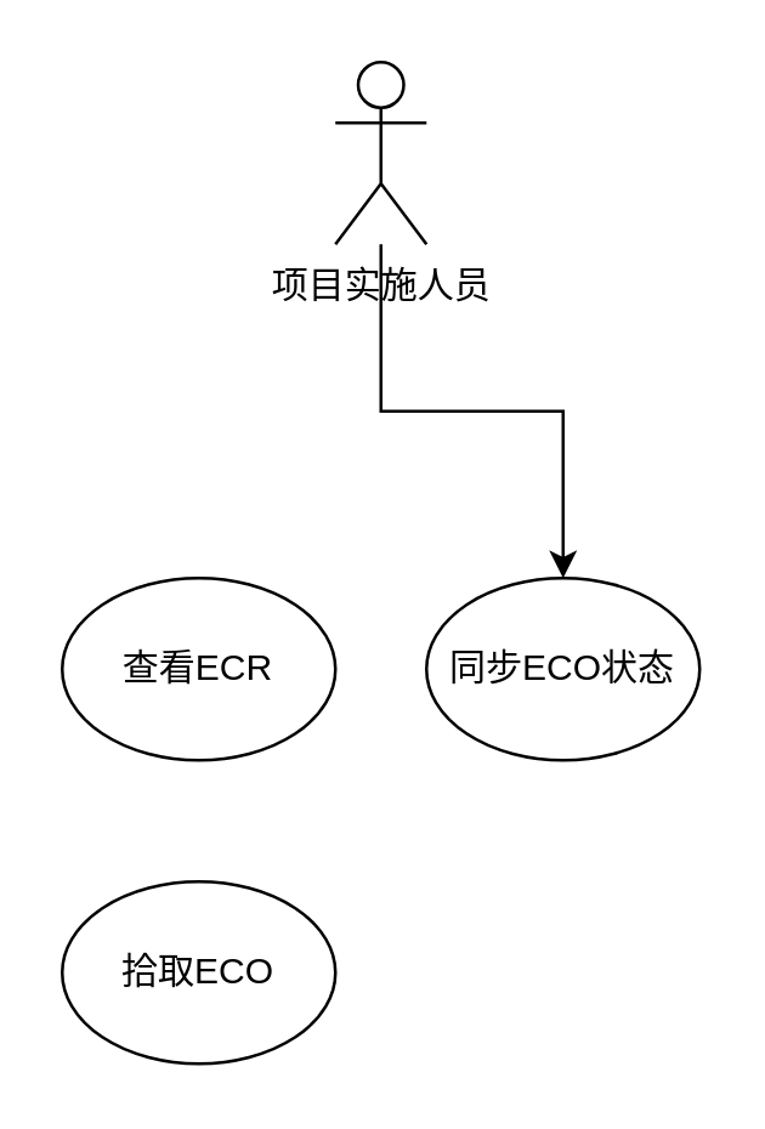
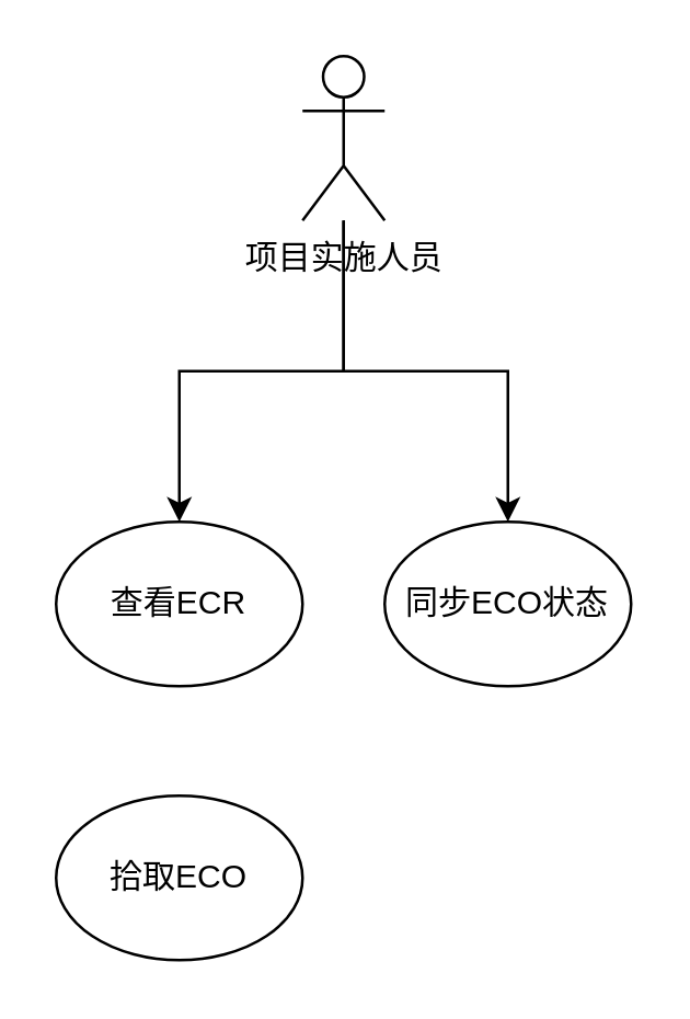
  <mxCell id="0" />
  <mxCell id="1" parent="0" />
+ <mxCell id="2" style="edgeStyle=orthogonalEdgeStyle;rounded=0;orthogonalLoop=1;jettySize=auto;html=1;entryX=0.5;entryY=0;entryDx=0;entryDy=0;" edge="1" parent="1" source="4" target="7"><mxGeometry relative="1" as="geometry"><mxPoint x="-20" y="180" as="sourcePoint" /><mxPoint x="125" y="220" as="targetPoint" /></mxGeometry></mxCell>
  <mxCell id="3" style="edgeStyle=orthogonalEdgeStyle;rounded=0;orthogonalLoop=1;jettySize=auto;html=1;entryX=0.5;entryY=0;entryDx=0;entryDy=0;" edge="1" parent="1" source="4" target="6"><mxGeometry relative="1" as="geometry" /></mxCell>
  <mxCell id="4" value="项目实施人员" style="shape=umlActor;verticalLabelPosition=bottom;verticalAlign=top;html=1;outlineConnect=0;" vertex="1" parent="1"><mxGeometry x="110" y="20" width="30" height="60" as="geometry" /></mxCell>
  <mxCell id="5" value="拾取ECO" style="ellipse;whiteSpace=wrap;html=1;" vertex="1" parent="1"><mxGeometry x="20" y="290" width="90" height="60" as="geometry" /></mxCell>
  <mxCell id="6" value="同步ECO状态" style="ellipse;whiteSpace=wrap;html=1;" vertex="1" parent="1"><mxGeometry x="140" y="190" width="90" height="60" as="geometry" /></mxCell>
  <mxCell id="7" value="查看ECR" style="ellipse;whiteSpace=wrap;html=1;" vertex="1" parent="1"><mxGeometry x="20" y="190" width="90" height="60" as="geometry" /></mxCell>
